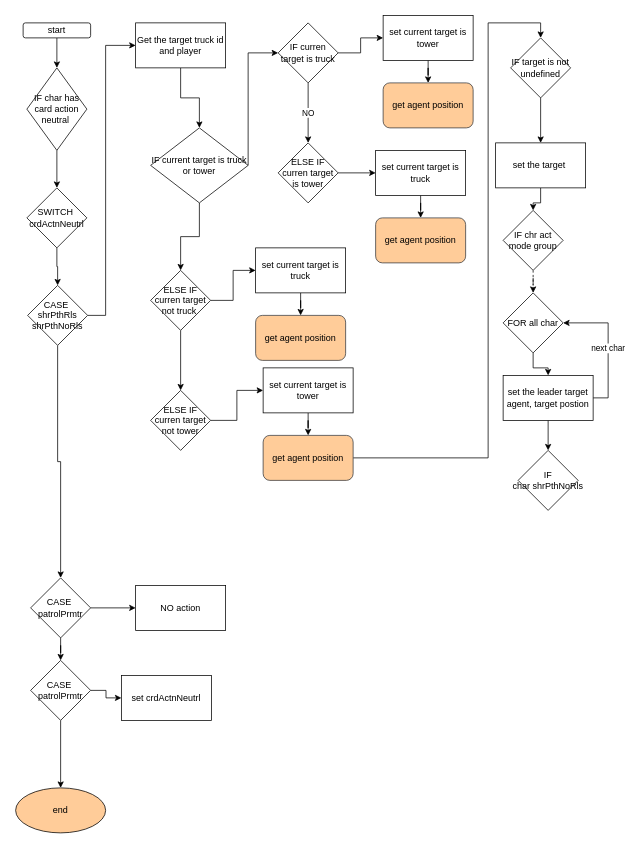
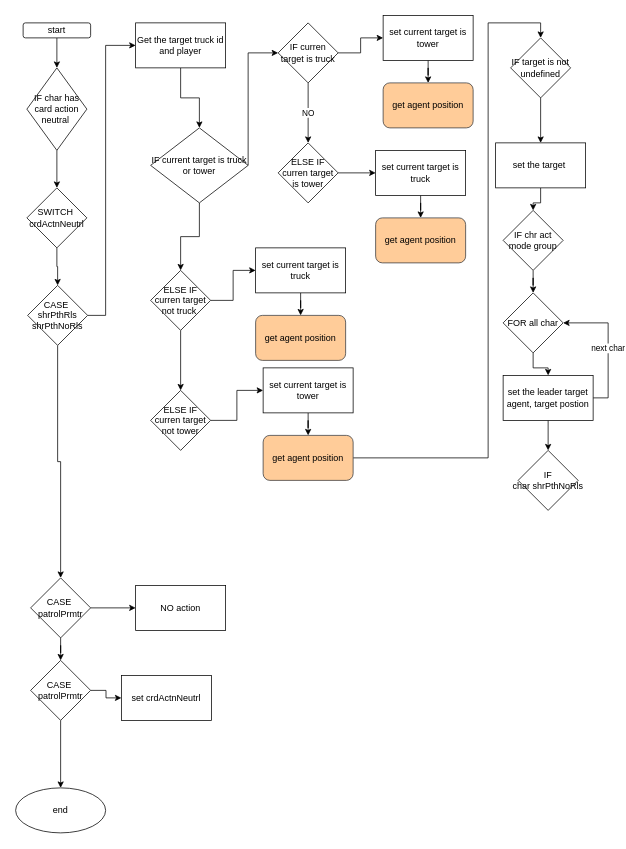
  <mxCell id="0" />
  <mxCell id="1" parent="0" />
  <mxCell id="2" value="" style="edgeStyle=orthogonalEdgeStyle;rounded=0;orthogonalLoop=1;jettySize=auto;html=1;" edge="1" parent="1" source="3" target="5"><mxGeometry relative="1" as="geometry" /></mxCell>
  <mxCell id="3" value="start" style="rounded=1;whiteSpace=wrap;html=1;" vertex="1" parent="1"><mxGeometry x="30" y="30" width="90" height="20" as="geometry" /></mxCell>
  <mxCell id="4" value="" style="edgeStyle=orthogonalEdgeStyle;rounded=0;orthogonalLoop=1;jettySize=auto;html=1;" edge="1" parent="1" source="5" target="7"><mxGeometry relative="1" as="geometry" /></mxCell>
  <mxCell id="5" value="IF char has card action neutral&amp;nbsp;" style="rhombus;whiteSpace=wrap;html=1;" vertex="1" parent="1"><mxGeometry x="35" y="90" width="80" height="110" as="geometry" /></mxCell>
  <mxCell id="6" value="" style="edgeStyle=orthogonalEdgeStyle;rounded=0;orthogonalLoop=1;jettySize=auto;html=1;" edge="1" parent="1" source="7" target="10"><mxGeometry relative="1" as="geometry" /></mxCell>
  <mxCell id="7" value="SWITCH&amp;nbsp;&lt;br&gt;crdActnNeutrl" style="rhombus;whiteSpace=wrap;html=1;" vertex="1" parent="1"><mxGeometry x="35" y="250" width="80" height="80" as="geometry" /></mxCell>
  <mxCell id="8" value="" style="edgeStyle=orthogonalEdgeStyle;rounded=0;orthogonalLoop=1;jettySize=auto;html=1;" edge="1" parent="1" source="10"><mxGeometry relative="1" as="geometry"><mxPoint x="180" y="60" as="targetPoint" /><Array as="points"><mxPoint x="140" y="420" /><mxPoint x="140" y="60" /></Array></mxGeometry></mxCell>
  <mxCell id="9" value="" style="edgeStyle=orthogonalEdgeStyle;rounded=0;orthogonalLoop=1;jettySize=auto;html=1;" edge="1" parent="1" source="10" target="54"><mxGeometry relative="1" as="geometry" /></mxCell>
  <mxCell id="10" value="CASE&amp;nbsp;&lt;br&gt;shrPthRls&lt;br&gt;shrPthNoRls" style="rhombus;whiteSpace=wrap;html=1;" vertex="1" parent="1"><mxGeometry x="36" y="380" width="80" height="80" as="geometry" /></mxCell>
  <mxCell id="11" value="" style="edgeStyle=orthogonalEdgeStyle;rounded=0;orthogonalLoop=1;jettySize=auto;html=1;" edge="1" parent="1" source="12" target="15"><mxGeometry relative="1" as="geometry" /></mxCell>
  <mxCell id="12" value="Get the target truck id and player" style="rounded=0;whiteSpace=wrap;html=1;" vertex="1" parent="1"><mxGeometry x="180" y="30" width="120" height="60" as="geometry" /></mxCell>
  <mxCell id="13" value="" style="edgeStyle=orthogonalEdgeStyle;rounded=0;orthogonalLoop=1;jettySize=auto;html=1;" edge="1" parent="1" source="15" target="18"><mxGeometry relative="1" as="geometry"><Array as="points"><mxPoint x="330" y="200" /><mxPoint x="330" y="70" /></Array></mxGeometry></mxCell>
  <mxCell id="14" style="edgeStyle=orthogonalEdgeStyle;rounded=0;orthogonalLoop=1;jettySize=auto;html=1;" edge="1" parent="1" source="15" target="29"><mxGeometry relative="1" as="geometry" /></mxCell>
  <mxCell id="15" value="IF current target is truck or tower" style="rhombus;whiteSpace=wrap;html=1;rounded=0;" vertex="1" parent="1"><mxGeometry x="200" y="170" width="130" height="100" as="geometry" /></mxCell>
  <mxCell id="16" value="" style="edgeStyle=orthogonalEdgeStyle;rounded=0;orthogonalLoop=1;jettySize=auto;html=1;" edge="1" parent="1" source="18" target="20"><mxGeometry relative="1" as="geometry" /></mxCell>
  <mxCell id="17" value="NO" style="edgeStyle=orthogonalEdgeStyle;rounded=0;orthogonalLoop=1;jettySize=auto;html=1;" edge="1" parent="1" source="18" target="23"><mxGeometry relative="1" as="geometry"><Array as="points"><mxPoint x="410" y="150" /><mxPoint x="410" y="150" /></Array></mxGeometry></mxCell>
  <mxCell id="18" value="IF curren target is truck" style="rhombus;whiteSpace=wrap;html=1;rounded=0;" vertex="1" parent="1"><mxGeometry x="370" y="30" width="80" height="80" as="geometry" /></mxCell>
  <mxCell id="19" value="" style="edgeStyle=orthogonalEdgeStyle;rounded=0;orthogonalLoop=1;jettySize=auto;html=1;" edge="1" parent="1" source="20" target="21"><mxGeometry relative="1" as="geometry" /></mxCell>
  <mxCell id="20" value="set current target is tower&lt;span style=&quot;color: rgba(0 , 0 , 0 , 0) ; font-family: monospace ; font-size: 0px&quot;&gt;%3CmxGraphModel%3E%3Croot%3E%3CmxCell%20id%3D%220%22%2F%3E%3CmxCell%20id%3D%221%22%20parent%3D%220%22%2F%3E%3CmxCell%20id%3D%222%22%20value%3D%22get%20agent%20position%22%20style%3D%22rounded%3D1%3BwhiteSpace%3Dwrap%3Bhtml%3D1%3BfillColor%3D%23ffcc99%3BstrokeColor%3D%2336393d%3B%22%20vertex%3D%221%22%20parent%3D%221%22%3E%3CmxGeometry%20x%3D%22410%22%20y%3D%22340%22%20width%3D%22120%22%20height%3D%2260%22%20as%3D%22geometry%22%2F%3E%3C%2FmxCell%3E%3C%2Froot%3E%3C%2FmxGraphModel%3E&lt;/span&gt;" style="whiteSpace=wrap;html=1;rounded=0;" vertex="1" parent="1"><mxGeometry x="510" y="20" width="120" height="60" as="geometry" /></mxCell>
  <mxCell id="21" value="get agent position" style="rounded=1;whiteSpace=wrap;html=1;fillColor=#ffcc99;strokeColor=#36393d;" vertex="1" parent="1"><mxGeometry x="510" y="110" width="120" height="60" as="geometry" /></mxCell>
  <mxCell id="22" value="" style="edgeStyle=orthogonalEdgeStyle;rounded=0;orthogonalLoop=1;jettySize=auto;html=1;" edge="1" parent="1" source="23" target="25"><mxGeometry relative="1" as="geometry" /></mxCell>
  <mxCell id="23" value="ELSE IF curren target is tower" style="rhombus;whiteSpace=wrap;html=1;rounded=0;" vertex="1" parent="1"><mxGeometry x="370" y="190" width="80" height="80" as="geometry" /></mxCell>
  <mxCell id="24" value="" style="edgeStyle=orthogonalEdgeStyle;rounded=0;orthogonalLoop=1;jettySize=auto;html=1;" edge="1" parent="1" source="25" target="26"><mxGeometry relative="1" as="geometry" /></mxCell>
  <mxCell id="25" value="set current target is truck&lt;span style=&quot;color: rgba(0 , 0 , 0 , 0) ; font-family: monospace ; font-size: 0px&quot;&gt;%3CmxGraphModel%3E%3Croot%3E%3CmxCell%20id%3D%220%22%2F%3E%3CmxCell%20id%3D%221%22%20parent%3D%220%22%2F%3E%3CmxCell%20id%3D%222%22%20value%3D%22get%20agent%20position%22%20style%3D%22rounded%3D1%3BwhiteSpace%3Dwrap%3Bhtml%3D1%3BfillColor%3D%23ffcc99%3BstrokeColor%3D%2336393d%3B%22%20vertex%3D%221%22%20parent%3D%221%22%3E%3CmxGeometry%20x%3D%22410%22%20y%3D%22340%22%20width%3D%22120%22%20height%3D%2260%22%20as%3D%22geometry%22%2F%3E%3C%2FmxCell%3E%3C%2Froot%3E%3C%2FmxGraphModel%3E&lt;/span&gt;" style="whiteSpace=wrap;html=1;rounded=0;" vertex="1" parent="1"><mxGeometry x="500" y="200" width="120" height="60" as="geometry" /></mxCell>
  <mxCell id="26" value="get agent position" style="rounded=1;whiteSpace=wrap;html=1;fillColor=#ffcc99;strokeColor=#36393d;" vertex="1" parent="1"><mxGeometry x="500" y="290" width="120" height="60" as="geometry" /></mxCell>
  <mxCell id="27" style="edgeStyle=orthogonalEdgeStyle;rounded=0;orthogonalLoop=1;jettySize=auto;html=1;entryX=0;entryY=0.5;entryDx=0;entryDy=0;" edge="1" parent="1" source="29" target="31"><mxGeometry relative="1" as="geometry" /></mxCell>
  <mxCell id="28" style="edgeStyle=orthogonalEdgeStyle;rounded=0;orthogonalLoop=1;jettySize=auto;html=1;" edge="1" parent="1" source="29" target="34"><mxGeometry relative="1" as="geometry" /></mxCell>
  <mxCell id="29" value="ELSE IF curren target not truck&amp;nbsp;" style="rhombus;whiteSpace=wrap;html=1;rounded=0;" vertex="1" parent="1"><mxGeometry x="200" y="360" width="80" height="80" as="geometry" /></mxCell>
  <mxCell id="30" value="" style="edgeStyle=orthogonalEdgeStyle;rounded=0;orthogonalLoop=1;jettySize=auto;html=1;" edge="1" parent="1" source="31" target="32"><mxGeometry relative="1" as="geometry" /></mxCell>
  <mxCell id="31" value="set current target is truck&lt;span style=&quot;color: rgba(0 , 0 , 0 , 0) ; font-family: monospace ; font-size: 0px&quot;&gt;%3CmxGraphModel%3E%3Croot%3E%3CmxCell%20id%3D%220%22%2F%3E%3CmxCell%20id%3D%221%22%20parent%3D%220%22%2F%3E%3CmxCell%20id%3D%222%22%20value%3D%22get%20agent%20position%22%20style%3D%22rounded%3D1%3BwhiteSpace%3Dwrap%3Bhtml%3D1%3BfillColor%3D%23ffcc99%3BstrokeColor%3D%2336393d%3B%22%20vertex%3D%221%22%20parent%3D%221%22%3E%3CmxGeometry%20x%3D%22410%22%20y%3D%22340%22%20width%3D%22120%22%20height%3D%2260%22%20as%3D%22geometry%22%2F%3E%3C%2FmxCell%3E%3C%2Froot%3E%3C%2FmxGraphModel%3E&lt;/span&gt;" style="whiteSpace=wrap;html=1;rounded=0;" vertex="1" parent="1"><mxGeometry x="340" y="330" width="120" height="60" as="geometry" /></mxCell>
  <mxCell id="32" value="get agent position" style="rounded=1;whiteSpace=wrap;html=1;fillColor=#ffcc99;strokeColor=#36393d;" vertex="1" parent="1"><mxGeometry x="340" y="420" width="120" height="60" as="geometry" /></mxCell>
  <mxCell id="33" style="edgeStyle=orthogonalEdgeStyle;rounded=0;orthogonalLoop=1;jettySize=auto;html=1;entryX=0;entryY=0.5;entryDx=0;entryDy=0;" edge="1" parent="1" source="34" target="36"><mxGeometry relative="1" as="geometry" /></mxCell>
  <mxCell id="34" value="ELSE IF curren target not tower" style="rhombus;whiteSpace=wrap;html=1;rounded=0;" vertex="1" parent="1"><mxGeometry x="200" y="520" width="80" height="80" as="geometry" /></mxCell>
  <mxCell id="35" value="" style="edgeStyle=orthogonalEdgeStyle;rounded=0;orthogonalLoop=1;jettySize=auto;html=1;" edge="1" parent="1" source="36" target="38"><mxGeometry relative="1" as="geometry" /></mxCell>
  <mxCell id="36" value="set current target is tower&lt;span style=&quot;color: rgba(0 , 0 , 0 , 0) ; font-family: monospace ; font-size: 0px&quot;&gt;%3CmxGraphModel%3E%3Croot%3E%3CmxCell%20id%3D%220%22%2F%3E%3CmxCell%20id%3D%221%22%20parent%3D%220%22%2F%3E%3CmxCell%20id%3D%222%22%20value%3D%22get%20agent%20position%22%20style%3D%22rounded%3D1%3BwhiteSpace%3Dwrap%3Bhtml%3D1%3BfillColor%3D%23ffcc99%3BstrokeColor%3D%2336393d%3B%22%20vertex%3D%221%22%20parent%3D%221%22%3E%3CmxGeometry%20x%3D%22410%22%20y%3D%22340%22%20width%3D%22120%22%20height%3D%2260%22%20as%3D%22geometry%22%2F%3E%3C%2FmxCell%3E%3C%2Froot%3E%3C%2FmxGraphModel%3E&lt;/span&gt;" style="whiteSpace=wrap;html=1;rounded=0;" vertex="1" parent="1"><mxGeometry x="350" y="490" width="120" height="60" as="geometry" /></mxCell>
  <mxCell id="37" style="edgeStyle=orthogonalEdgeStyle;rounded=0;orthogonalLoop=1;jettySize=auto;html=1;entryX=0.5;entryY=0;entryDx=0;entryDy=0;entryPerimeter=0;" edge="1" parent="1" source="38" target="40"><mxGeometry relative="1" as="geometry"><Array as="points"><mxPoint x="650" y="610" /><mxPoint x="650" y="30" /><mxPoint x="720" y="30" /></Array></mxGeometry></mxCell>
  <mxCell id="38" value="get agent position" style="rounded=1;whiteSpace=wrap;html=1;fillColor=#ffcc99;strokeColor=#36393d;" vertex="1" parent="1"><mxGeometry x="350" y="580" width="120" height="60" as="geometry" /></mxCell>
  <mxCell id="39" value="" style="edgeStyle=orthogonalEdgeStyle;rounded=0;orthogonalLoop=1;jettySize=auto;html=1;" edge="1" parent="1" source="40" target="42"><mxGeometry relative="1" as="geometry" /></mxCell>
  <mxCell id="40" value="IF target is not undefined" style="rhombus;whiteSpace=wrap;html=1;" vertex="1" parent="1"><mxGeometry x="680" y="50" width="80" height="80" as="geometry" /></mxCell>
  <mxCell id="41" value="" style="edgeStyle=orthogonalEdgeStyle;rounded=0;orthogonalLoop=1;jettySize=auto;html=1;" edge="1" parent="1" source="42" target="44"><mxGeometry relative="1" as="geometry" /></mxCell>
  <mxCell id="42" value="set the target&amp;nbsp;" style="whiteSpace=wrap;html=1;" vertex="1" parent="1"><mxGeometry x="660" y="190" width="120" height="60" as="geometry" /></mxCell>
- <mxCell id="43" value="" style="edgeStyle=orthogonalEdgeStyle;rounded=0;orthogonalLoop=1;jettySize=auto;html=1;dashed=1;" edge="1" parent="1" source="44" target="46"><mxGeometry relative="1" as="geometry" /></mxCell>
+ <mxCell id="43" value="" style="edgeStyle=orthogonalEdgeStyle;rounded=0;orthogonalLoop=1;jettySize=auto;html=1;" edge="1" parent="1" source="44" target="46"><mxGeometry relative="1" as="geometry" /></mxCell>
  <mxCell id="44" value="IF chr act mode group" style="rhombus;whiteSpace=wrap;html=1;" vertex="1" parent="1"><mxGeometry x="670" y="280" width="80" height="80" as="geometry" /></mxCell>
  <mxCell id="45" value="" style="edgeStyle=orthogonalEdgeStyle;rounded=0;orthogonalLoop=1;jettySize=auto;html=1;" edge="1" parent="1" source="46" target="50"><mxGeometry relative="1" as="geometry" /></mxCell>
  <mxCell id="46" value="FOR all char" style="rhombus;whiteSpace=wrap;html=1;" vertex="1" parent="1"><mxGeometry x="670" y="390" width="80" height="80" as="geometry" /></mxCell>
  <mxCell id="47" style="edgeStyle=orthogonalEdgeStyle;rounded=0;orthogonalLoop=1;jettySize=auto;html=1;entryX=1;entryY=0.5;entryDx=0;entryDy=0;" edge="1" parent="1" source="50" target="46"><mxGeometry relative="1" as="geometry"><Array as="points"><mxPoint x="810" y="530" /><mxPoint x="810" y="430" /></Array></mxGeometry></mxCell>
  <mxCell id="48" value="next char" style="edgeLabel;html=1;align=center;verticalAlign=middle;resizable=0;points=[];" vertex="1" connectable="0" parent="47"><mxGeometry x="-0.036" y="1" relative="1" as="geometry"><mxPoint as="offset" /></mxGeometry></mxCell>
  <mxCell id="49" value="" style="edgeStyle=orthogonalEdgeStyle;rounded=0;orthogonalLoop=1;jettySize=auto;html=1;" edge="1" parent="1" source="50" target="51"><mxGeometry relative="1" as="geometry" /></mxCell>
  <mxCell id="50" value="set the leader target agent, target postion" style="whiteSpace=wrap;html=1;" vertex="1" parent="1"><mxGeometry x="670" y="500" width="120" height="60" as="geometry" /></mxCell>
  <mxCell id="51" value="IF char&amp;nbsp;shrPthNoRls" style="rhombus;whiteSpace=wrap;html=1;" vertex="1" parent="1"><mxGeometry x="690" y="600" width="80" height="80" as="geometry" /></mxCell>
  <mxCell id="52" value="" style="edgeStyle=orthogonalEdgeStyle;rounded=0;orthogonalLoop=1;jettySize=auto;html=1;" edge="1" parent="1" source="54" target="55"><mxGeometry relative="1" as="geometry" /></mxCell>
  <mxCell id="53" value="" style="edgeStyle=orthogonalEdgeStyle;rounded=0;orthogonalLoop=1;jettySize=auto;html=1;" edge="1" parent="1" source="54" target="58"><mxGeometry relative="1" as="geometry" /></mxCell>
  <mxCell id="54" value="CASE&amp;nbsp;&lt;br&gt;patrolPrmtr&lt;br&gt;" style="rhombus;whiteSpace=wrap;html=1;" vertex="1" parent="1"><mxGeometry x="40" y="770" width="80" height="80" as="geometry" /></mxCell>
  <mxCell id="55" value="NO action" style="whiteSpace=wrap;html=1;" vertex="1" parent="1"><mxGeometry x="180" y="780" width="120" height="60" as="geometry" /></mxCell>
  <mxCell id="56" value="" style="edgeStyle=orthogonalEdgeStyle;rounded=0;orthogonalLoop=1;jettySize=auto;html=1;" edge="1" parent="1" source="58" target="59"><mxGeometry relative="1" as="geometry" /></mxCell>
  <mxCell id="57" value="" style="edgeStyle=orthogonalEdgeStyle;rounded=0;orthogonalLoop=1;jettySize=auto;html=1;" edge="1" parent="1" source="58" target="60"><mxGeometry relative="1" as="geometry" /></mxCell>
  <mxCell id="58" value="CASE&amp;nbsp;&lt;br&gt;patrolPrmtr&lt;br&gt;" style="rhombus;whiteSpace=wrap;html=1;" vertex="1" parent="1"><mxGeometry x="40" y="880" width="80" height="80" as="geometry" /></mxCell>
  <mxCell id="59" value="set crdActnNeutrl" style="whiteSpace=wrap;html=1;" vertex="1" parent="1"><mxGeometry x="161" y="900" width="120" height="60" as="geometry" /></mxCell>
- <mxCell id="60" value="end" style="ellipse;whiteSpace=wrap;html=1;fillColor=#ffcc99;" vertex="1" parent="1"><mxGeometry x="20" y="1050" width="120" height="60" as="geometry" /></mxCell>
+ <mxCell id="60" value="end" style="ellipse;whiteSpace=wrap;html=1;" vertex="1" parent="1"><mxGeometry x="20" y="1050" width="120" height="60" as="geometry" /></mxCell>
